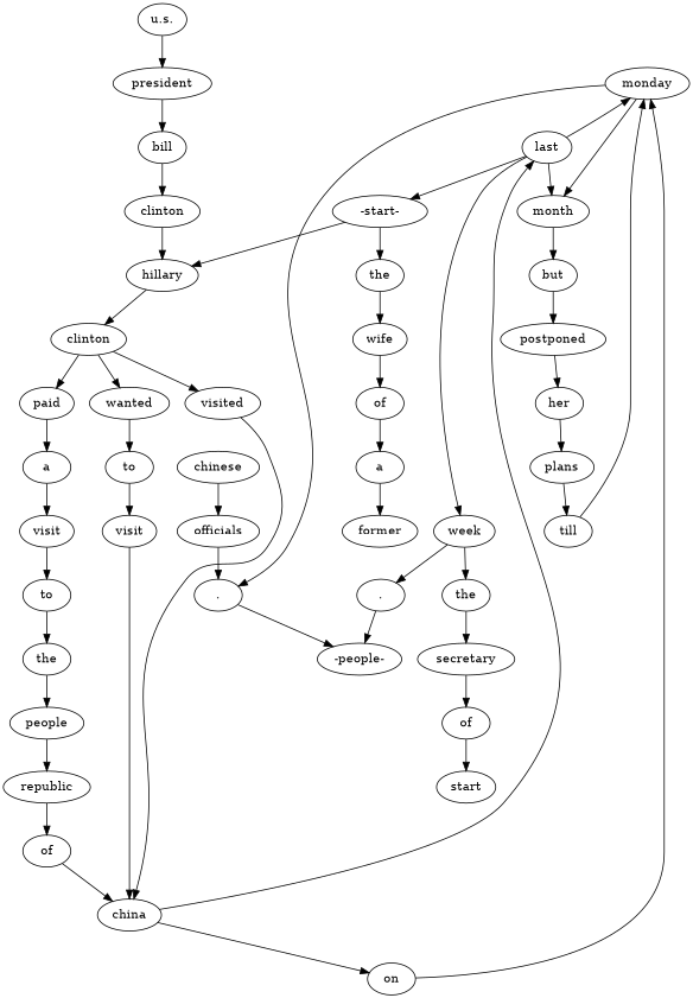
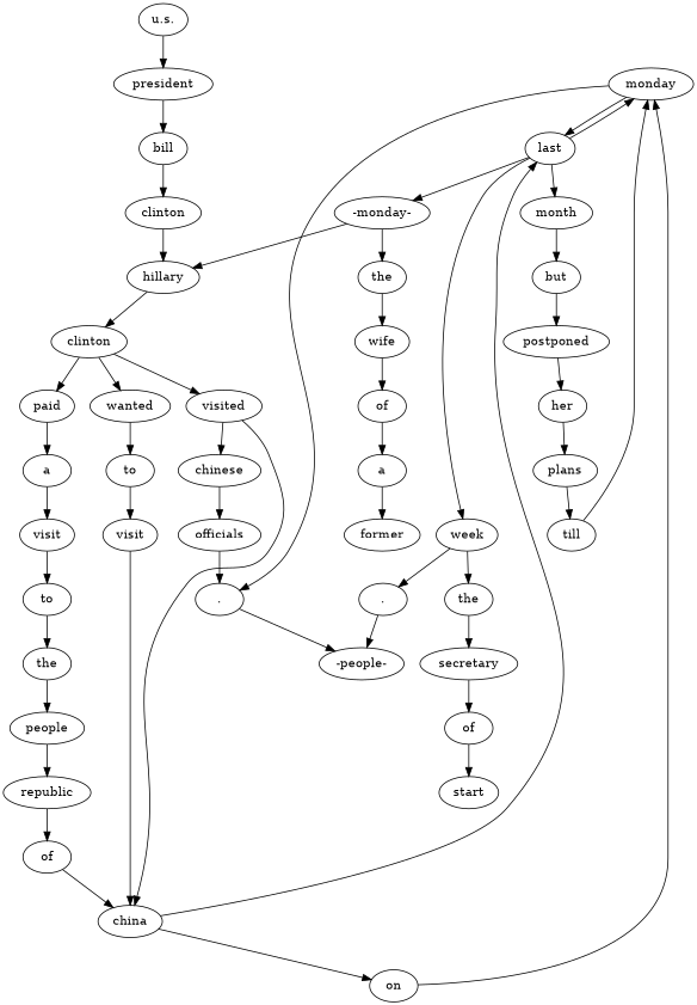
  strict digraph {
    edge [weight=2.0]
    n1 [info="[(0, 15), (1, 14), (2, 13)]" label=monday]
    n2 [info="[(0, 14), (1, 7), (1, 15), (3, 1)]" label=last]
    n3 [info="[(0, 16), (2, 14), (3, 12)]" label="."]
    n4 [info="[(1, 8)]" label=month]
    n5 [info="[(1, 16), (3, 2)]" label=week]
-   n6 [info="[(0, 0), (1, 0), (2, 0), (3, 0)]" label="-start-"]
+   n6 [info="[(0, 0), (1, 0), (2, 0), (3, 0)]" label="-monday-"]
    n7 [info="[(0, 17), (1, 18), (2, 15), (3, 13)]" label="-people-"]
    n8 [info="[(1, 9)]" label=but]
    n9 [info="[(3, 3)]" label=the]
    n10 [info="[(1, 17)]" label="."]
    n11 [info="[(2, 9)]" label=republic]
    n12 [info="[(2, 10)]" label=of]
    n13 [info="[(0, 13), (1, 6), (2, 11)]" label=china]
    n14 [info="[(2, 12)]" label=on]
    n15 [info="[(0, 4)]" label=a]
    n16 [info="[(0, 5)]" label=former]
    n17 [info="[(0, 6)]" label="u.s."]
    n18 [info="[(0, 7)]" label=president]
    n19 [info="[(0, 8)]" label=bill]
    n20 [info="[(0, 9)]" label=clinton]
    n21 [info="[(0, 10), (1, 1), (2, 1)]" label=hillary]
    n22 [info="[(0, 11), (1, 2), (2, 2), (3, 8)]" label=clinton]
    n23 [info="[(2, 3)]" label=paid]
    n24 [info="[(1, 3)]" label=wanted]
    n25 [info="[(0, 12), (3, 9)]" label=visited]
    n26 [info="[(2, 4)]" label=a]
    n27 [info="[(1, 4)]" label=to]
    n28 [info="[(3, 10)]" label=chinese]
    n29 [info="[(2, 5)]" label=visit]
    n30 [info="[(1, 5)]" label=visit]
    n31 [info="[(3, 11)]" label=officials]
    n32 [info="[(3, 4)]" label=secretary]
    n33 [info="[(3, 5)]" label=of]
    n34 [info="[(3, 6)]" label=start]
    n35 [info="[(2, 6)]" label=to]
    n36 [info="[(1, 10)]" label=postponed]
    n37 [info="[(1, 13)]" label=till]
    n38 [info="[(1, 11)]" label=her]
    n39 [info="[(1, 12)]" label=plans]
    n40 [info="[(2, 7)]" label=the]
    n41 [info="[(0, 2)]" label=wife]
    n42 [info="[(0, 3)]" label=of]
    n43 [info="[(2, 8)]" label=people]
    n44 [info="[(0, 1)]" label=the]
-   n1 -> n4 [weight=0.583333333333]
+   n1 -> n2 [weight=0.583333333333]
    n1 -> n3 [weight=0.333333333333]
    n2 -> n1 [weight=0.510416666667]
    n2 -> n4 [weight=1.25]
    n2 -> n5 [weight=0.375]
    n2 -> n6 [weight=0.411764705882]
    n3 -> n7 [weight=0.194444444444]
    n4 -> n8
    n5 -> n9 [weight=1.5]
    n5 -> n10 [weight=1.5]
    n6 -> n21 [weight=0.277777777778]
    n6 -> n44 [weight=1.25]
    n8 -> n36
    n9 -> n32
    n10 -> n7 [weight=1.25]
    n11 -> n12
    n12 -> n13 [weight=1.33333333333]
    n13 -> n2 [weight=0.291666666667]
    n13 -> n14 [weight=1.33333333333]
    n14 -> n1 [weight=1.33333333333]
    n15 -> n16
    n17 -> n18
    n18 -> n19
    n19 -> n20
    n20 -> n21 [weight=1.33333333333]
    n21 -> n22 [weight=0.194444444444]
    n22 -> n23 [weight=1.25]
    n22 -> n24 [weight=1.25]
    n22 -> n25 [weight=0.375]
    n23 -> n26
    n24 -> n27
    n25 -> n13 [weight=0.833333333333]
+   n25 -> n28 [weight=1.5]
    n26 -> n29
    n27 -> n30
    n28 -> n31
    n29 -> n35
    n30 -> n13 [weight=1.33333333333]
    n31 -> n3 [weight=1.33333333333]
    n32 -> n33
    n33 -> n34
    n35 -> n40
    n36 -> n38
    n37 -> n1 [weight=1.33333333333]
    n38 -> n39
    n39 -> n37
    n40 -> n43
    n41 -> n42
    n42 -> n15
    n43 -> n11
    n44 -> n41
  }
